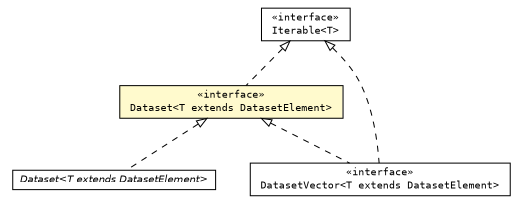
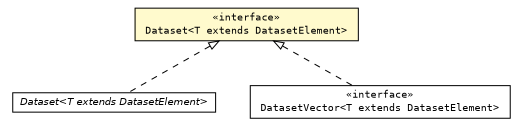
  digraph {
    nodesep=0.25
    ranksep=0.5
    fontname="DejaVu Sans Mono"
    node [fontcolor=black fontname="DejaVu Sans Mono" fontsize=10.0 shape=plaintext]
    edge [arrowtail=empty dir=back fontname="DejaVu Sans Mono" fontsize=10 headport=p labelfontname=Helvetica labelfontsize=10 style=dashed tailport=p]
    n1 [label=<<table title="it.unica.foresee.datasets.Dataset" border="0" cellborder="1" cellspacing="0" cellpadding="2" port="p" href="../Dataset.html"> 		<tr><td><table border="0" cellspacing="0" cellpadding="1"> <tr><td align="center" balign="center"><font face="Helvetica-Oblique"> Dataset&lt;T extends DatasetElement&gt; </font></td></tr> 		</table></td></tr> 		</table>>]
    n2 [label=<<table title="it.unica.foresee.datasets.interfaces.Dataset" border="0" cellborder="1" cellspacing="0" cellpadding="2" port="p" bgcolor="lemonChiffon" href="./Dataset.html"> 		<tr><td><table border="0" cellspacing="0" cellpadding="1"> <tr><td align="center" balign="center"> &#171;interface&#187; </td></tr> <tr><td align="center" balign="center"> Dataset&lt;T extends DatasetElement&gt; </td></tr> 		</table></td></tr> 		</table>>]
    n3 [label=<<table title="it.unica.foresee.datasets.interfaces.DatasetVector" border="0" cellborder="1" cellspacing="0" cellpadding="2" port="p" href="./DatasetVector.html"> 		<tr><td><table border="0" cellspacing="0" cellpadding="1"> <tr><td align="center" balign="center"> &#171;interface&#187; </td></tr> <tr><td align="center" balign="center"> DatasetVector&lt;T extends DatasetElement&gt; </td></tr> 		</table></td></tr> 		</table>>]
-   n4 [label=<<table title="java.lang.Iterable" border="0" cellborder="1" cellspacing="0" cellpadding="2" port="p" href="http://java.sun.com/j2se/1.4.2/docs/api/java/lang/Iterable.html"> 		<tr><td><table border="0" cellspacing="0" cellpadding="1"> <tr><td align="center" balign="center"> &#171;interface&#187; </td></tr> <tr><td align="center" balign="center"> Iterable&lt;T&gt; </td></tr> 		</table></td></tr> 		</table>>]
    n2 -> n1
    n2 -> n3
-   n4 -> n2
-   n4 -> n3
  }
